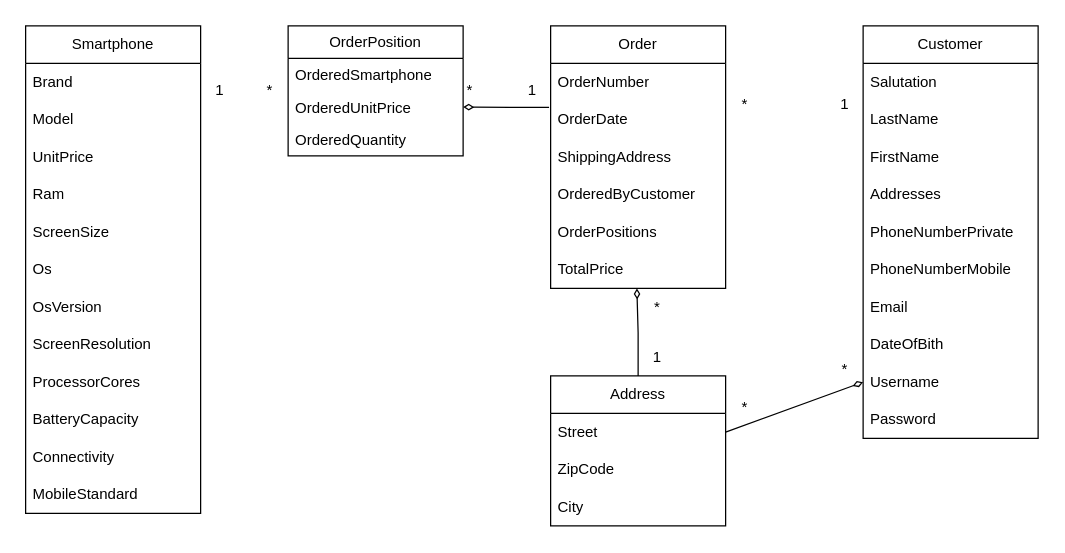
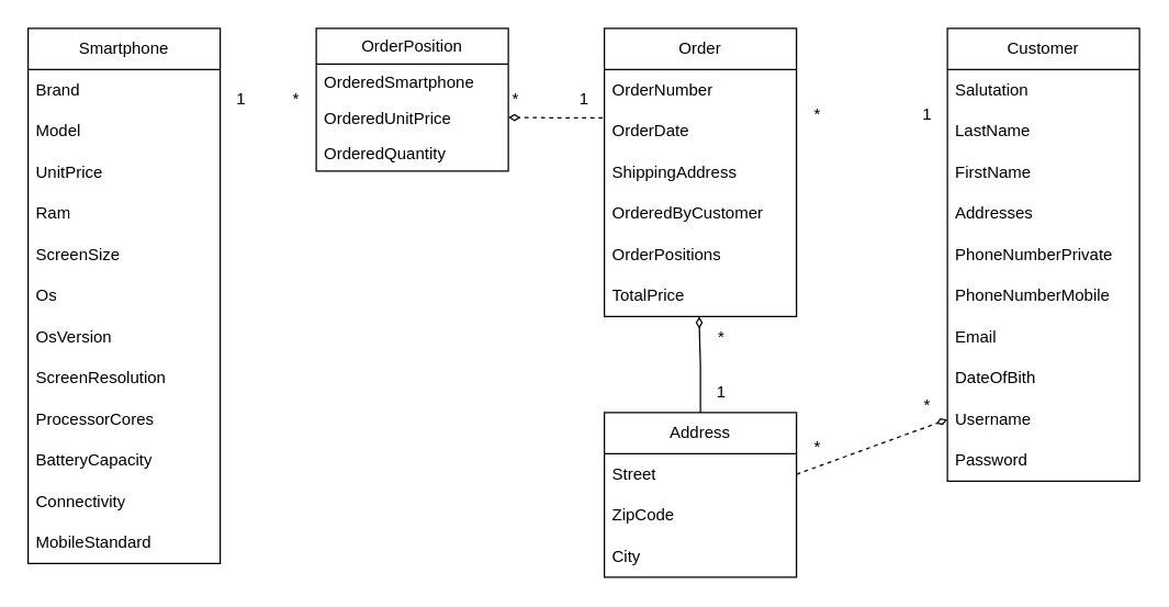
  <mxCell id="0" />
  <mxCell id="1" parent="0" />
  <mxCell id="2" value="Smartphone" style="swimlane;fontStyle=0;childLayout=stackLayout;horizontal=1;startSize=30;horizontalStack=0;resizeParent=1;resizeParentMax=0;resizeLast=0;collapsible=1;marginBottom=0;whiteSpace=wrap;html=1;" parent="1" vertex="1"><mxGeometry x="20" y="20" width="140" height="390" as="geometry" /></mxCell>
  <mxCell id="3" value="Brand" style="text;strokeColor=none;fillColor=none;align=left;verticalAlign=middle;spacingLeft=4;spacingRight=4;overflow=hidden;points=[[0,0.5],[1,0.5]];portConstraint=eastwest;rotatable=0;whiteSpace=wrap;html=1;" parent="2" vertex="1"><mxGeometry y="30" width="140" height="30" as="geometry" /></mxCell>
  <mxCell id="4" value="Model" style="text;strokeColor=none;fillColor=none;align=left;verticalAlign=middle;spacingLeft=4;spacingRight=4;overflow=hidden;points=[[0,0.5],[1,0.5]];portConstraint=eastwest;rotatable=0;whiteSpace=wrap;html=1;" parent="2" vertex="1"><mxGeometry y="60" width="140" height="30" as="geometry" /></mxCell>
  <mxCell id="5" value="UnitPrice" style="text;strokeColor=none;fillColor=none;align=left;verticalAlign=middle;spacingLeft=4;spacingRight=4;overflow=hidden;points=[[0,0.5],[1,0.5]];portConstraint=eastwest;rotatable=0;whiteSpace=wrap;html=1;" parent="2" vertex="1"><mxGeometry y="90" width="140" height="30" as="geometry" /></mxCell>
  <mxCell id="6" value="Ram" style="text;strokeColor=none;fillColor=none;align=left;verticalAlign=middle;spacingLeft=4;spacingRight=4;overflow=hidden;points=[[0,0.5],[1,0.5]];portConstraint=eastwest;rotatable=0;whiteSpace=wrap;html=1;" parent="2" vertex="1"><mxGeometry y="120" width="140" height="30" as="geometry" /></mxCell>
  <mxCell id="7" value="ScreenSize" style="text;strokeColor=none;fillColor=none;align=left;verticalAlign=middle;spacingLeft=4;spacingRight=4;overflow=hidden;points=[[0,0.5],[1,0.5]];portConstraint=eastwest;rotatable=0;whiteSpace=wrap;html=1;" parent="2" vertex="1"><mxGeometry y="150" width="140" height="30" as="geometry" /></mxCell>
  <mxCell id="8" value="Os" style="text;strokeColor=none;fillColor=none;align=left;verticalAlign=middle;spacingLeft=4;spacingRight=4;overflow=hidden;points=[[0,0.5],[1,0.5]];portConstraint=eastwest;rotatable=0;whiteSpace=wrap;html=1;" parent="2" vertex="1"><mxGeometry y="180" width="140" height="30" as="geometry" /></mxCell>
  <mxCell id="9" value="OsVersion" style="text;strokeColor=none;fillColor=none;align=left;verticalAlign=middle;spacingLeft=4;spacingRight=4;overflow=hidden;points=[[0,0.5],[1,0.5]];portConstraint=eastwest;rotatable=0;whiteSpace=wrap;html=1;" parent="2" vertex="1"><mxGeometry y="210" width="140" height="30" as="geometry" /></mxCell>
  <mxCell id="10" value="ScreenResolution" style="text;strokeColor=none;fillColor=none;align=left;verticalAlign=middle;spacingLeft=4;spacingRight=4;overflow=hidden;points=[[0,0.5],[1,0.5]];portConstraint=eastwest;rotatable=0;whiteSpace=wrap;html=1;" parent="2" vertex="1"><mxGeometry y="240" width="140" height="30" as="geometry" /></mxCell>
  <mxCell id="11" value="ProcessorCores" style="text;strokeColor=none;fillColor=none;align=left;verticalAlign=middle;spacingLeft=4;spacingRight=4;overflow=hidden;points=[[0,0.5],[1,0.5]];portConstraint=eastwest;rotatable=0;whiteSpace=wrap;html=1;" parent="2" vertex="1"><mxGeometry y="270" width="140" height="30" as="geometry" /></mxCell>
  <mxCell id="12" value="BatteryCapacity" style="text;strokeColor=none;fillColor=none;align=left;verticalAlign=middle;spacingLeft=4;spacingRight=4;overflow=hidden;points=[[0,0.5],[1,0.5]];portConstraint=eastwest;rotatable=0;whiteSpace=wrap;html=1;" parent="2" vertex="1"><mxGeometry y="300" width="140" height="30" as="geometry" /></mxCell>
  <mxCell id="13" value="Connectivity" style="text;strokeColor=none;fillColor=none;align=left;verticalAlign=middle;spacingLeft=4;spacingRight=4;overflow=hidden;points=[[0,0.5],[1,0.5]];portConstraint=eastwest;rotatable=0;whiteSpace=wrap;html=1;" parent="2" vertex="1"><mxGeometry y="330" width="140" height="30" as="geometry" /></mxCell>
  <mxCell id="14" value="MobileStandard" style="text;strokeColor=none;fillColor=none;align=left;verticalAlign=middle;spacingLeft=4;spacingRight=4;overflow=hidden;points=[[0,0.5],[1,0.5]];portConstraint=eastwest;rotatable=0;whiteSpace=wrap;html=1;" parent="2" vertex="1"><mxGeometry y="360" width="140" height="30" as="geometry" /></mxCell>
  <mxCell id="15" value="Customer" style="swimlane;fontStyle=0;childLayout=stackLayout;horizontal=1;startSize=30;horizontalStack=0;resizeParent=1;resizeParentMax=0;resizeLast=0;collapsible=1;marginBottom=0;whiteSpace=wrap;html=1;" parent="1" vertex="1"><mxGeometry x="690" y="20" width="140" height="330" as="geometry" /></mxCell>
  <mxCell id="16" value="Salutation&amp;nbsp;" style="text;strokeColor=none;fillColor=none;align=left;verticalAlign=middle;spacingLeft=4;spacingRight=4;overflow=hidden;points=[[0,0.5],[1,0.5]];portConstraint=eastwest;rotatable=0;whiteSpace=wrap;html=1;" parent="15" vertex="1"><mxGeometry y="30" width="140" height="30" as="geometry" /></mxCell>
  <mxCell id="17" value="LastName" style="text;strokeColor=none;fillColor=none;align=left;verticalAlign=middle;spacingLeft=4;spacingRight=4;overflow=hidden;points=[[0,0.5],[1,0.5]];portConstraint=eastwest;rotatable=0;whiteSpace=wrap;html=1;" parent="15" vertex="1"><mxGeometry y="60" width="140" height="30" as="geometry" /></mxCell>
  <mxCell id="18" value="FirstName" style="text;strokeColor=none;fillColor=none;align=left;verticalAlign=middle;spacingLeft=4;spacingRight=4;overflow=hidden;points=[[0,0.5],[1,0.5]];portConstraint=eastwest;rotatable=0;whiteSpace=wrap;html=1;" parent="15" vertex="1"><mxGeometry y="90" width="140" height="30" as="geometry" /></mxCell>
  <mxCell id="19" value="Addresses" style="text;strokeColor=none;fillColor=none;align=left;verticalAlign=middle;spacingLeft=4;spacingRight=4;overflow=hidden;points=[[0,0.5],[1,0.5]];portConstraint=eastwest;rotatable=0;whiteSpace=wrap;html=1;" parent="15" vertex="1"><mxGeometry y="120" width="140" height="30" as="geometry" /></mxCell>
  <mxCell id="20" value="PhoneNumberPrivate" style="text;strokeColor=none;fillColor=none;align=left;verticalAlign=middle;spacingLeft=4;spacingRight=4;overflow=hidden;points=[[0,0.5],[1,0.5]];portConstraint=eastwest;rotatable=0;whiteSpace=wrap;html=1;" parent="15" vertex="1"><mxGeometry y="150" width="140" height="30" as="geometry" /></mxCell>
  <mxCell id="21" value="PhoneNumberMobile" style="text;strokeColor=none;fillColor=none;align=left;verticalAlign=middle;spacingLeft=4;spacingRight=4;overflow=hidden;points=[[0,0.5],[1,0.5]];portConstraint=eastwest;rotatable=0;whiteSpace=wrap;html=1;" parent="15" vertex="1"><mxGeometry y="180" width="140" height="30" as="geometry" /></mxCell>
  <mxCell id="22" value="Email" style="text;strokeColor=none;fillColor=none;align=left;verticalAlign=middle;spacingLeft=4;spacingRight=4;overflow=hidden;points=[[0,0.5],[1,0.5]];portConstraint=eastwest;rotatable=0;whiteSpace=wrap;html=1;" parent="15" vertex="1"><mxGeometry y="210" width="140" height="30" as="geometry" /></mxCell>
  <mxCell id="23" value="DateOfBith" style="text;strokeColor=none;fillColor=none;align=left;verticalAlign=middle;spacingLeft=4;spacingRight=4;overflow=hidden;points=[[0,0.5],[1,0.5]];portConstraint=eastwest;rotatable=0;whiteSpace=wrap;html=1;" parent="15" vertex="1"><mxGeometry y="240" width="140" height="30" as="geometry" /></mxCell>
  <mxCell id="24" value="Username" style="text;strokeColor=none;fillColor=none;align=left;verticalAlign=middle;spacingLeft=4;spacingRight=4;overflow=hidden;points=[[0,0.5],[1,0.5]];portConstraint=eastwest;rotatable=0;whiteSpace=wrap;html=1;" parent="15" vertex="1"><mxGeometry y="270" width="140" height="30" as="geometry" /></mxCell>
  <mxCell id="25" value="Password" style="text;strokeColor=none;fillColor=none;align=left;verticalAlign=middle;spacingLeft=4;spacingRight=4;overflow=hidden;points=[[0,0.5],[1,0.5]];portConstraint=eastwest;rotatable=0;whiteSpace=wrap;html=1;" parent="15" vertex="1"><mxGeometry y="300" width="140" height="30" as="geometry" /></mxCell>
- <mxCell id="26" style="rounded=0;orthogonalLoop=1;jettySize=auto;html=1;entryX=1;entryY=0.5;entryDx=0;entryDy=0;endArrow=diamondThin;endFill=0;exitX=-0.009;exitY=0.176;exitDx=0;exitDy=0;exitPerimeter=0;" edge="1" parent="1" source="29" target="48"><mxGeometry relative="1" as="geometry" /></mxCell>
+ <mxCell id="26" style="rounded=0;orthogonalLoop=1;jettySize=auto;html=1;entryX=1;entryY=0.5;entryDx=0;entryDy=0;endArrow=diamondThin;endFill=0;exitX=-0.009;exitY=0.176;exitDx=0;exitDy=0;exitPerimeter=0;dashed=1;" edge="1" parent="1" source="29" target="48"><mxGeometry relative="1" as="geometry" /></mxCell>
  <mxCell id="27" value="Order" style="swimlane;fontStyle=0;childLayout=stackLayout;horizontal=1;startSize=30;horizontalStack=0;resizeParent=1;resizeParentMax=0;resizeLast=0;collapsible=1;marginBottom=0;whiteSpace=wrap;html=1;" parent="1" vertex="1"><mxGeometry x="440" y="20" width="140" height="210" as="geometry" /></mxCell>
  <mxCell id="28" value="OrderNumber" style="text;strokeColor=none;fillColor=none;align=left;verticalAlign=middle;spacingLeft=4;spacingRight=4;overflow=hidden;points=[[0,0.5],[1,0.5]];portConstraint=eastwest;rotatable=0;whiteSpace=wrap;html=1;" parent="27" vertex="1"><mxGeometry y="30" width="140" height="30" as="geometry" /></mxCell>
  <mxCell id="29" value="OrderDate" style="text;strokeColor=none;fillColor=none;align=left;verticalAlign=middle;spacingLeft=4;spacingRight=4;overflow=hidden;points=[[0,0.5],[1,0.5]];portConstraint=eastwest;rotatable=0;whiteSpace=wrap;html=1;" parent="27" vertex="1"><mxGeometry y="60" width="140" height="30" as="geometry" /></mxCell>
  <mxCell id="30" value="ShippingAddress" style="text;strokeColor=none;fillColor=none;align=left;verticalAlign=middle;spacingLeft=4;spacingRight=4;overflow=hidden;points=[[0,0.5],[1,0.5]];portConstraint=eastwest;rotatable=0;whiteSpace=wrap;html=1;" vertex="1" parent="27"><mxGeometry y="90" width="140" height="30" as="geometry" /></mxCell>
  <mxCell id="31" value="OrderedByCustomer" style="text;strokeColor=none;fillColor=none;align=left;verticalAlign=middle;spacingLeft=4;spacingRight=4;overflow=hidden;points=[[0,0.5],[1,0.5]];portConstraint=eastwest;rotatable=0;whiteSpace=wrap;html=1;" parent="27" vertex="1"><mxGeometry y="120" width="140" height="30" as="geometry" /></mxCell>
  <mxCell id="32" value="OrderPositions" style="text;strokeColor=none;fillColor=none;align=left;verticalAlign=middle;spacingLeft=4;spacingRight=4;overflow=hidden;points=[[0,0.5],[1,0.5]];portConstraint=eastwest;rotatable=0;whiteSpace=wrap;html=1;" parent="27" vertex="1"><mxGeometry y="150" width="140" height="30" as="geometry" /></mxCell>
  <mxCell id="33" value="TotalPrice" style="text;strokeColor=none;fillColor=none;align=left;verticalAlign=middle;spacingLeft=4;spacingRight=4;overflow=hidden;points=[[0,0.5],[1,0.5]];portConstraint=eastwest;rotatable=0;whiteSpace=wrap;html=1;" parent="27" vertex="1"><mxGeometry y="180" width="140" height="30" as="geometry" /></mxCell>
  <mxCell id="34" value="*" style="text;html=1;align=center;verticalAlign=middle;resizable=0;points=[];autosize=1;strokeColor=none;fillColor=none;" parent="1" vertex="1"><mxGeometry x="200" y="57" width="30" height="30" as="geometry" /></mxCell>
  <mxCell id="35" value="1" style="text;html=1;align=center;verticalAlign=middle;resizable=0;points=[];autosize=1;strokeColor=none;fillColor=none;" parent="1" vertex="1"><mxGeometry x="660" y="68" width="30" height="30" as="geometry" /></mxCell>
  <mxCell id="36" style="edgeStyle=orthogonalEdgeStyle;rounded=0;orthogonalLoop=1;jettySize=auto;html=1;endArrow=diamondThin;endFill=0;" edge="1" parent="1" source="37"><mxGeometry relative="1" as="geometry"><mxPoint x="509" y="230" as="targetPoint" /></mxGeometry></mxCell>
  <mxCell id="37" value="Address" style="swimlane;fontStyle=0;childLayout=stackLayout;horizontal=1;startSize=30;horizontalStack=0;resizeParent=1;resizeParentMax=0;resizeLast=0;collapsible=1;marginBottom=0;whiteSpace=wrap;html=1;" parent="1" vertex="1"><mxGeometry x="440" y="300" width="140" height="120" as="geometry" /></mxCell>
  <mxCell id="38" value="Street" style="text;strokeColor=none;fillColor=none;align=left;verticalAlign=middle;spacingLeft=4;spacingRight=4;overflow=hidden;points=[[0,0.5],[1,0.5]];portConstraint=eastwest;rotatable=0;whiteSpace=wrap;html=1;" parent="37" vertex="1"><mxGeometry y="30" width="140" height="30" as="geometry" /></mxCell>
  <mxCell id="39" value="ZipCode" style="text;strokeColor=none;fillColor=none;align=left;verticalAlign=middle;spacingLeft=4;spacingRight=4;overflow=hidden;points=[[0,0.5],[1,0.5]];portConstraint=eastwest;rotatable=0;whiteSpace=wrap;html=1;" parent="37" vertex="1"><mxGeometry y="60" width="140" height="30" as="geometry" /></mxCell>
  <mxCell id="40" value="City" style="text;strokeColor=none;fillColor=none;align=left;verticalAlign=middle;spacingLeft=4;spacingRight=4;overflow=hidden;points=[[0,0.5],[1,0.5]];portConstraint=eastwest;rotatable=0;whiteSpace=wrap;html=1;" parent="37" vertex="1"><mxGeometry y="90" width="140" height="30" as="geometry" /></mxCell>
- <mxCell id="41" value="" style="endArrow=diamondThin;html=1;rounded=0;entryX=0;entryY=0.5;entryDx=0;entryDy=0;exitX=1;exitY=0.5;exitDx=0;exitDy=0;endFill=0;" parent="1" source="38" target="24" edge="1"><mxGeometry width="50" height="50" relative="1" as="geometry"><mxPoint x="510" y="230" as="sourcePoint" /><mxPoint x="560" y="180" as="targetPoint" /></mxGeometry></mxCell>
+ <mxCell id="41" value="" style="endArrow=diamondThin;html=1;rounded=0;entryX=0;entryY=0.5;entryDx=0;entryDy=0;exitX=1;exitY=0.5;exitDx=0;exitDy=0;endFill=0;dashed=1;" parent="1" source="38" target="24" edge="1"><mxGeometry width="50" height="50" relative="1" as="geometry"><mxPoint x="510" y="230" as="sourcePoint" /><mxPoint x="560" y="180" as="targetPoint" /></mxGeometry></mxCell>
  <mxCell id="42" value="*" style="text;html=1;align=center;verticalAlign=middle;resizable=0;points=[];autosize=1;strokeColor=none;fillColor=none;" parent="1" vertex="1"><mxGeometry x="660" y="280" width="30" height="30" as="geometry" /></mxCell>
  <mxCell id="43" value="*" style="text;html=1;align=center;verticalAlign=middle;resizable=0;points=[];autosize=1;strokeColor=none;fillColor=none;" parent="1" vertex="1"><mxGeometry x="580" y="310" width="30" height="30" as="geometry" /></mxCell>
  <mxCell id="44" value="1" style="text;html=1;align=center;verticalAlign=middle;resizable=0;points=[];autosize=1;strokeColor=none;fillColor=none;" vertex="1" parent="1"><mxGeometry x="510" y="270" width="30" height="30" as="geometry" /></mxCell>
  <mxCell id="45" value="*" style="text;html=1;align=center;verticalAlign=middle;resizable=0;points=[];autosize=1;strokeColor=none;fillColor=none;" vertex="1" parent="1"><mxGeometry x="510" y="230" width="30" height="30" as="geometry" /></mxCell>
  <mxCell id="46" value="OrderPosition" style="swimlane;fontStyle=0;childLayout=stackLayout;horizontal=1;startSize=26;fillColor=none;horizontalStack=0;resizeParent=1;resizeParentMax=0;resizeLast=0;collapsible=1;marginBottom=0;whiteSpace=wrap;html=1;" vertex="1" parent="1"><mxGeometry x="230" y="20" width="140" height="104" as="geometry" /></mxCell>
  <mxCell id="47" value="OrderedSmartphone" style="text;strokeColor=none;fillColor=none;align=left;verticalAlign=top;spacingLeft=4;spacingRight=4;overflow=hidden;rotatable=0;points=[[0,0.5],[1,0.5]];portConstraint=eastwest;whiteSpace=wrap;html=1;" vertex="1" parent="46"><mxGeometry y="26" width="140" height="26" as="geometry" /></mxCell>
  <mxCell id="48" value="OrderedUnitPrice" style="text;strokeColor=none;fillColor=none;align=left;verticalAlign=top;spacingLeft=4;spacingRight=4;overflow=hidden;rotatable=0;points=[[0,0.5],[1,0.5]];portConstraint=eastwest;whiteSpace=wrap;html=1;" vertex="1" parent="46"><mxGeometry y="52" width="140" height="26" as="geometry" /></mxCell>
  <mxCell id="49" value="OrderedQuantity" style="text;strokeColor=none;fillColor=none;align=left;verticalAlign=top;spacingLeft=4;spacingRight=4;overflow=hidden;rotatable=0;points=[[0,0.5],[1,0.5]];portConstraint=eastwest;whiteSpace=wrap;html=1;" vertex="1" parent="46"><mxGeometry y="78" width="140" height="26" as="geometry" /></mxCell>
  <mxCell id="50" value="1" style="text;html=1;align=center;verticalAlign=middle;resizable=0;points=[];autosize=1;strokeColor=none;fillColor=none;" vertex="1" parent="1"><mxGeometry x="160" y="57" width="30" height="30" as="geometry" /></mxCell>
  <mxCell id="51" value="*" style="text;html=1;align=center;verticalAlign=middle;resizable=0;points=[];autosize=1;strokeColor=none;fillColor=none;" vertex="1" parent="1"><mxGeometry x="360" y="57" width="30" height="30" as="geometry" /></mxCell>
  <mxCell id="52" value="1" style="text;html=1;align=center;verticalAlign=middle;resizable=0;points=[];autosize=1;strokeColor=none;fillColor=none;" vertex="1" parent="1"><mxGeometry x="410" y="57" width="30" height="30" as="geometry" /></mxCell>
  <mxCell id="53" value="*" style="text;html=1;align=center;verticalAlign=middle;resizable=0;points=[];autosize=1;strokeColor=none;fillColor=none;" vertex="1" parent="1"><mxGeometry x="580" y="68" width="30" height="30" as="geometry" /></mxCell>
